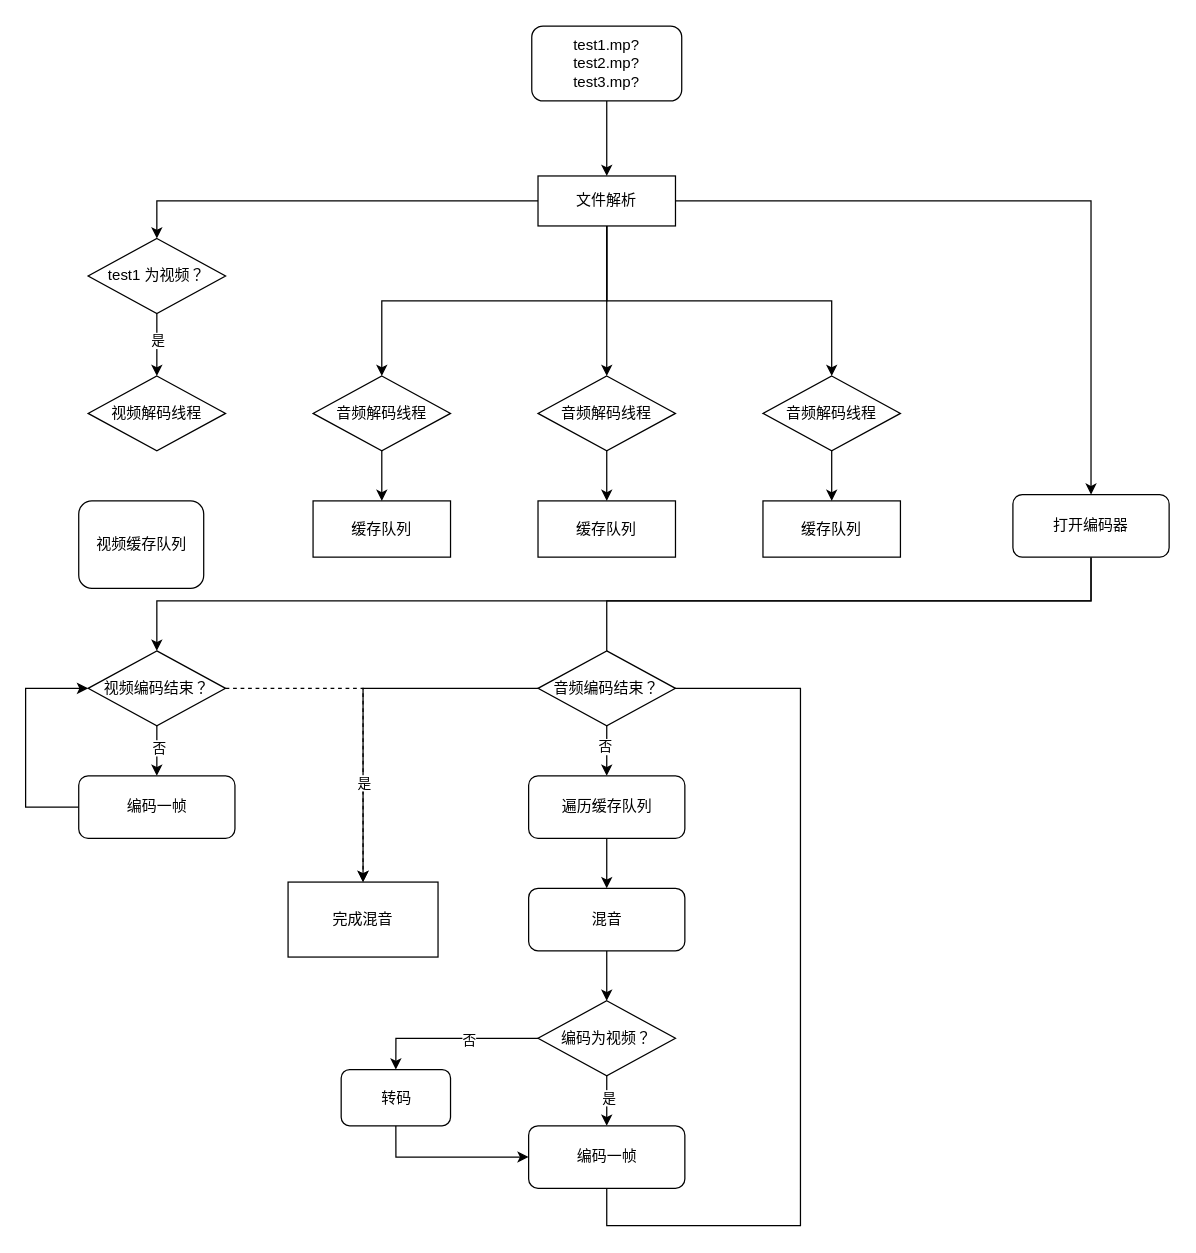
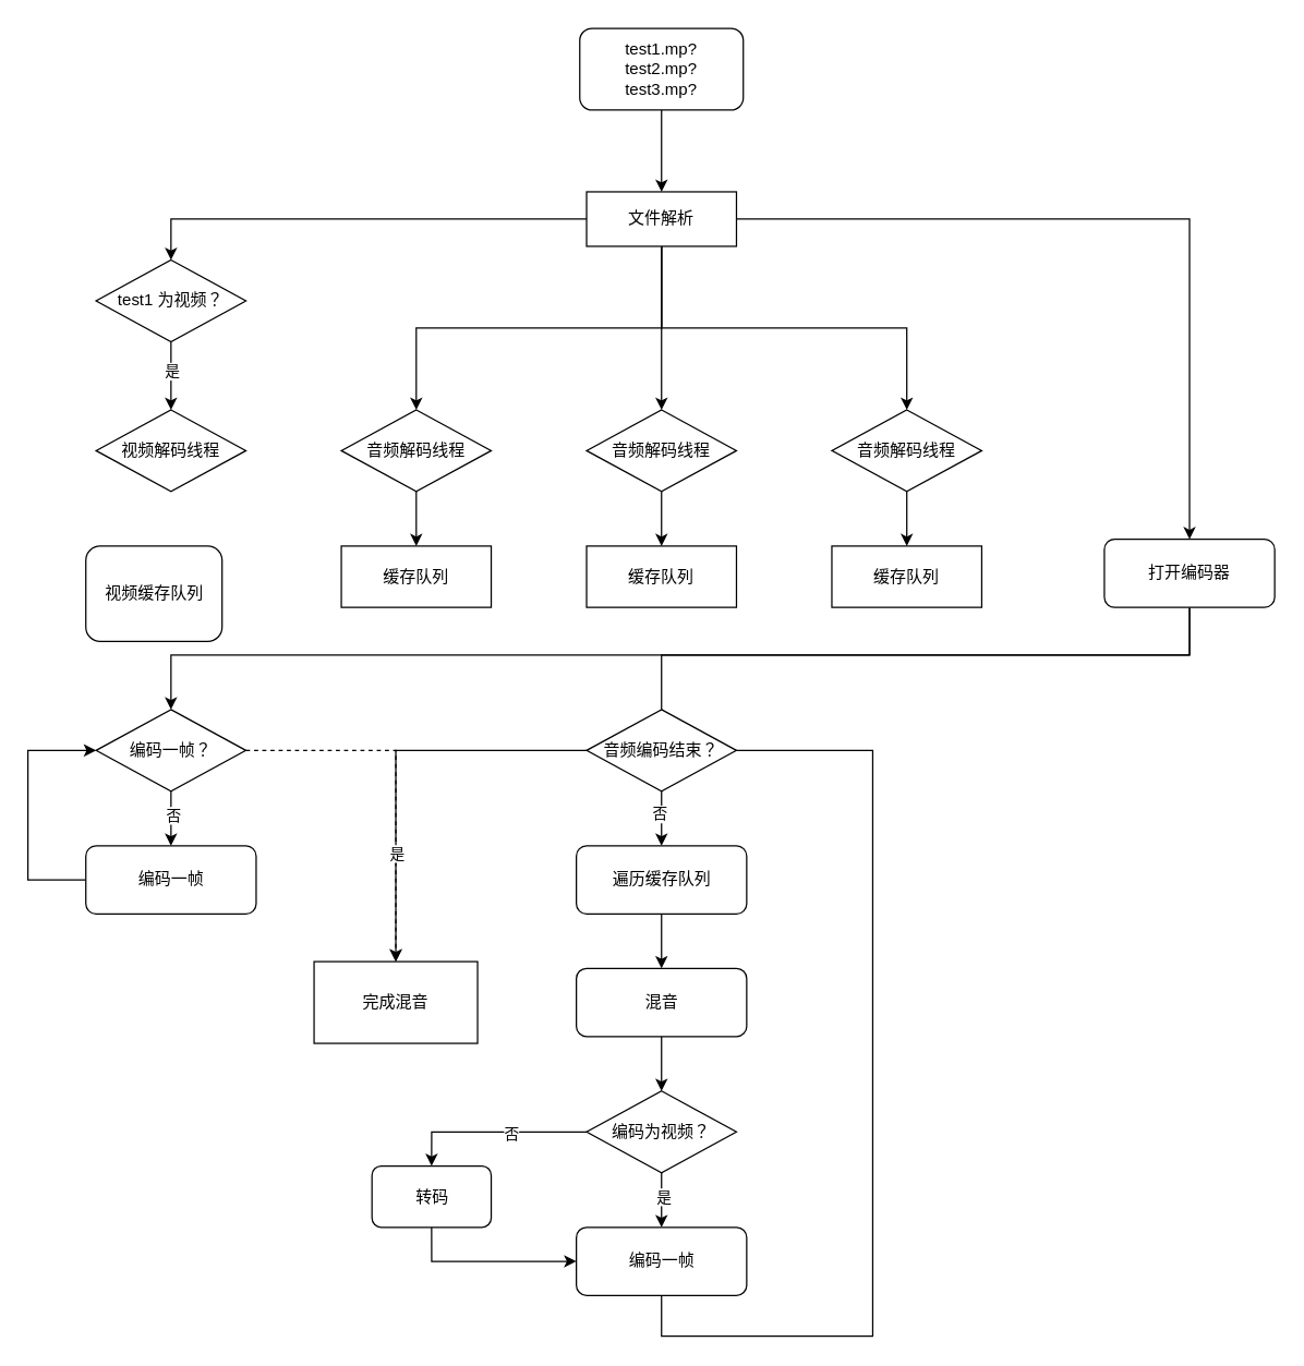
  <mxCell id="0" />
  <mxCell id="1" parent="0" />
  <mxCell id="2" style="edgeStyle=orthogonalEdgeStyle;rounded=0;orthogonalLoop=1;jettySize=auto;html=1;entryX=0.5;entryY=0;entryDx=0;entryDy=0;" edge="1" parent="1" source="7" target="18"><mxGeometry relative="1" as="geometry" /></mxCell>
  <mxCell id="3" style="edgeStyle=orthogonalEdgeStyle;rounded=0;orthogonalLoop=1;jettySize=auto;html=1;entryX=0.5;entryY=0;entryDx=0;entryDy=0;" edge="1" parent="1" source="7" target="9"><mxGeometry relative="1" as="geometry"><Array as="points"><mxPoint x="485" y="240" /><mxPoint x="305" y="240" /></Array></mxGeometry></mxCell>
  <mxCell id="4" style="edgeStyle=orthogonalEdgeStyle;rounded=0;orthogonalLoop=1;jettySize=auto;html=1;exitX=0.5;exitY=1;exitDx=0;exitDy=0;entryX=0.5;entryY=0;entryDx=0;entryDy=0;" edge="1" parent="1" source="7" target="11"><mxGeometry relative="1" as="geometry" /></mxCell>
  <mxCell id="5" style="edgeStyle=orthogonalEdgeStyle;rounded=0;orthogonalLoop=1;jettySize=auto;html=1;" edge="1" parent="1" source="7" target="13"><mxGeometry relative="1" as="geometry"><Array as="points"><mxPoint x="485" y="240" /><mxPoint x="665" y="240" /></Array></mxGeometry></mxCell>
  <mxCell id="6" style="edgeStyle=orthogonalEdgeStyle;rounded=0;orthogonalLoop=1;jettySize=auto;html=1;entryX=0.5;entryY=0;entryDx=0;entryDy=0;" edge="1" parent="1" source="7" target="23"><mxGeometry relative="1" as="geometry" /></mxCell>
  <mxCell id="7" value="文件解析" style="rounded=0;whiteSpace=wrap;html=1;" vertex="1" parent="1"><mxGeometry x="430" y="140" width="110" height="40" as="geometry" /></mxCell>
  <mxCell id="8" value="" style="edgeStyle=orthogonalEdgeStyle;rounded=0;orthogonalLoop=1;jettySize=auto;html=1;" edge="1" parent="1" source="9" target="24"><mxGeometry relative="1" as="geometry" /></mxCell>
  <mxCell id="9" value="音频解码线程" style="rhombus;whiteSpace=wrap;html=1;" vertex="1" parent="1"><mxGeometry x="250" y="300" width="110" height="60" as="geometry" /></mxCell>
  <mxCell id="10" value="" style="edgeStyle=orthogonalEdgeStyle;rounded=0;orthogonalLoop=1;jettySize=auto;html=1;" edge="1" parent="1" source="11" target="25"><mxGeometry relative="1" as="geometry" /></mxCell>
  <mxCell id="11" value="音频解码线程" style="rhombus;whiteSpace=wrap;html=1;" vertex="1" parent="1"><mxGeometry x="430" y="300" width="110" height="60" as="geometry" /></mxCell>
  <mxCell id="12" value="" style="edgeStyle=orthogonalEdgeStyle;rounded=0;orthogonalLoop=1;jettySize=auto;html=1;" edge="1" parent="1" source="13" target="26"><mxGeometry relative="1" as="geometry" /></mxCell>
  <mxCell id="13" value="音频解码线程" style="rhombus;whiteSpace=wrap;html=1;" vertex="1" parent="1"><mxGeometry x="610" y="300" width="110" height="60" as="geometry" /></mxCell>
  <mxCell id="14" style="edgeStyle=orthogonalEdgeStyle;rounded=0;orthogonalLoop=1;jettySize=auto;html=1;entryX=0.5;entryY=0;entryDx=0;entryDy=0;" edge="1" parent="1" source="15" target="7"><mxGeometry relative="1" as="geometry" /></mxCell>
  <mxCell id="15" value="test1.mp?&lt;br&gt;test2.mp?&lt;br&gt;test3.mp?" style="rounded=1;whiteSpace=wrap;html=1;" vertex="1" parent="1"><mxGeometry x="425" y="20" width="120" height="60" as="geometry" /></mxCell>
  <mxCell id="16" style="edgeStyle=orthogonalEdgeStyle;rounded=0;orthogonalLoop=1;jettySize=auto;html=1;entryX=0.5;entryY=0;entryDx=0;entryDy=0;" edge="1" parent="1" source="18" target="19"><mxGeometry relative="1" as="geometry" /></mxCell>
  <mxCell id="17" value="是" style="edgeLabel;html=1;align=center;verticalAlign=middle;resizable=0;points=[];" vertex="1" connectable="0" parent="16"><mxGeometry x="-0.167" relative="1" as="geometry"><mxPoint as="offset" /></mxGeometry></mxCell>
  <mxCell id="18" value="test1 为视频？" style="rhombus;whiteSpace=wrap;html=1;" vertex="1" parent="1"><mxGeometry x="70" y="190" width="110" height="60" as="geometry" /></mxCell>
  <mxCell id="19" value="视频解码线程" style="rhombus;whiteSpace=wrap;html=1;" vertex="1" parent="1"><mxGeometry x="70" y="300" width="110" height="60" as="geometry" /></mxCell>
  <mxCell id="20" style="edgeStyle=orthogonalEdgeStyle;rounded=0;orthogonalLoop=1;jettySize=auto;html=1;entryX=0.5;entryY=0;entryDx=0;entryDy=0;" edge="1" parent="1" source="23" target="28"><mxGeometry relative="1" as="geometry"><Array as="points"><mxPoint x="873" y="480" /><mxPoint x="485" y="480" /></Array></mxGeometry></mxCell>
  <mxCell id="21" value="否" style="edgeLabel;html=1;align=center;verticalAlign=middle;resizable=0;points=[];" vertex="1" connectable="0" parent="20"><mxGeometry x="0.915" y="-2" relative="1" as="geometry"><mxPoint as="offset" /></mxGeometry></mxCell>
  <mxCell id="22" style="edgeStyle=orthogonalEdgeStyle;rounded=0;orthogonalLoop=1;jettySize=auto;html=1;exitX=0.5;exitY=1;exitDx=0;exitDy=0;" edge="1" parent="1" source="23" target="48"><mxGeometry relative="1" as="geometry"><Array as="points"><mxPoint x="873" y="480" /><mxPoint x="125" y="480" /></Array></mxGeometry></mxCell>
  <mxCell id="23" value="打开编码器" style="rounded=1;whiteSpace=wrap;html=1;" vertex="1" parent="1"><mxGeometry x="810" y="395" width="125" height="50" as="geometry" /></mxCell>
  <mxCell id="24" value="缓存队列" style="rounded=0;whiteSpace=wrap;html=1;" vertex="1" parent="1"><mxGeometry x="250" y="400" width="110" height="45" as="geometry" /></mxCell>
  <mxCell id="25" value="缓存队列" style="rounded=0;whiteSpace=wrap;html=1;" vertex="1" parent="1"><mxGeometry x="430" y="400" width="110" height="45" as="geometry" /></mxCell>
  <mxCell id="26" value="缓存队列" style="rounded=0;whiteSpace=wrap;html=1;" vertex="1" parent="1"><mxGeometry x="610" y="400" width="110" height="45" as="geometry" /></mxCell>
  <mxCell id="27" value="" style="edgeStyle=orthogonalEdgeStyle;rounded=0;orthogonalLoop=1;jettySize=auto;html=1;" edge="1" parent="1" source="28" target="30"><mxGeometry relative="1" as="geometry" /></mxCell>
  <mxCell id="28" value="遍历缓存队列" style="rounded=1;whiteSpace=wrap;html=1;" vertex="1" parent="1"><mxGeometry x="422.5" y="620" width="125" height="50" as="geometry" /></mxCell>
  <mxCell id="29" value="" style="edgeStyle=orthogonalEdgeStyle;rounded=0;orthogonalLoop=1;jettySize=auto;html=1;" edge="1" parent="1" source="30" target="35"><mxGeometry relative="1" as="geometry" /></mxCell>
  <mxCell id="30" value="混音" style="rounded=1;whiteSpace=wrap;html=1;" vertex="1" parent="1"><mxGeometry x="422.5" y="710" width="125" height="50" as="geometry" /></mxCell>
  <mxCell id="31" value="" style="edgeStyle=orthogonalEdgeStyle;rounded=0;orthogonalLoop=1;jettySize=auto;html=1;" edge="1" parent="1" source="35" target="37"><mxGeometry relative="1" as="geometry" /></mxCell>
  <mxCell id="32" value="是" style="edgeLabel;html=1;align=center;verticalAlign=middle;resizable=0;points=[];" vertex="1" connectable="0" parent="31"><mxGeometry x="-0.15" y="1" relative="1" as="geometry"><mxPoint as="offset" /></mxGeometry></mxCell>
  <mxCell id="33" style="edgeStyle=orthogonalEdgeStyle;rounded=0;orthogonalLoop=1;jettySize=auto;html=1;entryX=0.5;entryY=0;entryDx=0;entryDy=0;" edge="1" parent="1" source="35" target="41"><mxGeometry relative="1" as="geometry" /></mxCell>
  <mxCell id="34" value="否" style="edgeLabel;html=1;align=center;verticalAlign=middle;resizable=0;points=[];" vertex="1" connectable="0" parent="33"><mxGeometry x="-0.193" y="1" relative="1" as="geometry"><mxPoint as="offset" /></mxGeometry></mxCell>
  <mxCell id="35" value="编码为视频？" style="rhombus;whiteSpace=wrap;html=1;" vertex="1" parent="1"><mxGeometry x="430" y="800" width="110" height="60" as="geometry" /></mxCell>
  <mxCell id="36" style="edgeStyle=orthogonalEdgeStyle;rounded=0;orthogonalLoop=1;jettySize=auto;html=1;entryX=0;entryY=0.5;entryDx=0;entryDy=0;exitX=0.5;exitY=1;exitDx=0;exitDy=0;" edge="1" parent="1" source="37" target="39"><mxGeometry relative="1" as="geometry"><Array as="points"><mxPoint x="485" y="980" /><mxPoint x="640" y="980" /><mxPoint x="640" y="550" /></Array></mxGeometry></mxCell>
  <mxCell id="37" value="编码一帧" style="rounded=1;whiteSpace=wrap;html=1;" vertex="1" parent="1"><mxGeometry x="422.5" y="900" width="125" height="50" as="geometry" /></mxCell>
  <mxCell id="38" style="edgeStyle=orthogonalEdgeStyle;rounded=0;orthogonalLoop=1;jettySize=auto;html=1;exitX=0;exitY=0.5;exitDx=0;exitDy=0;" edge="1" parent="1" source="39" target="42"><mxGeometry relative="1" as="geometry" /></mxCell>
  <mxCell id="39" value="音频编码结束？" style="rhombus;whiteSpace=wrap;html=1;" vertex="1" parent="1"><mxGeometry x="430" y="520" width="110" height="60" as="geometry" /></mxCell>
  <mxCell id="40" style="edgeStyle=orthogonalEdgeStyle;rounded=0;orthogonalLoop=1;jettySize=auto;html=1;exitX=0.5;exitY=1;exitDx=0;exitDy=0;entryX=0;entryY=0.5;entryDx=0;entryDy=0;" edge="1" parent="1" source="41" target="37"><mxGeometry relative="1" as="geometry" /></mxCell>
  <mxCell id="41" value="转码" style="rounded=1;whiteSpace=wrap;html=1;" vertex="1" parent="1"><mxGeometry x="272.5" y="855" width="87.5" height="45" as="geometry" /></mxCell>
  <mxCell id="42" value="完成混音" style="rounded=0;whiteSpace=wrap;html=1;" vertex="1" parent="1"><mxGeometry x="230" y="705" width="120" height="60" as="geometry" /></mxCell>
  <mxCell id="43" value="视频缓存队列" style="rounded=1;whiteSpace=wrap;html=1;" vertex="1" parent="1"><mxGeometry x="62.5" y="400" width="100" height="70" as="geometry" /></mxCell>
  <mxCell id="44" value="" style="edgeStyle=orthogonalEdgeStyle;rounded=0;orthogonalLoop=1;jettySize=auto;html=1;" edge="1" parent="1" source="48" target="50"><mxGeometry relative="1" as="geometry" /></mxCell>
  <mxCell id="45" value="否" style="edgeLabel;html=1;align=center;verticalAlign=middle;resizable=0;points=[];" vertex="1" connectable="0" parent="44"><mxGeometry x="-0.15" y="1" relative="1" as="geometry"><mxPoint as="offset" /></mxGeometry></mxCell>
  <mxCell id="46" style="edgeStyle=orthogonalEdgeStyle;rounded=0;orthogonalLoop=1;jettySize=auto;html=1;entryX=0.5;entryY=0;entryDx=0;entryDy=0;dashed=1;" edge="1" parent="1" source="48" target="42"><mxGeometry relative="1" as="geometry" /></mxCell>
  <mxCell id="47" value="是" style="edgeLabel;html=1;align=center;verticalAlign=middle;resizable=0;points=[];" vertex="1" connectable="0" parent="46"><mxGeometry x="0.396" relative="1" as="geometry"><mxPoint as="offset" /></mxGeometry></mxCell>
- <mxCell id="48" value="视频编码结束？" style="rhombus;whiteSpace=wrap;html=1;" vertex="1" parent="1"><mxGeometry x="70" y="520" width="110" height="60" as="geometry" /></mxCell>
+ <mxCell id="48" value="编码一帧？" style="rhombus;whiteSpace=wrap;html=1;" vertex="1" parent="1"><mxGeometry x="70" y="520" width="110" height="60" as="geometry" /></mxCell>
  <mxCell id="49" style="edgeStyle=orthogonalEdgeStyle;rounded=0;orthogonalLoop=1;jettySize=auto;html=1;entryX=0;entryY=0.5;entryDx=0;entryDy=0;exitX=0;exitY=0.5;exitDx=0;exitDy=0;" edge="1" parent="1" source="50" target="48"><mxGeometry relative="1" as="geometry"><Array as="points"><mxPoint x="20" y="645" /><mxPoint x="20" y="550" /></Array></mxGeometry></mxCell>
  <mxCell id="50" value="编码一帧" style="rounded=1;whiteSpace=wrap;html=1;" vertex="1" parent="1"><mxGeometry x="62.5" y="620" width="125" height="50" as="geometry" /></mxCell>
